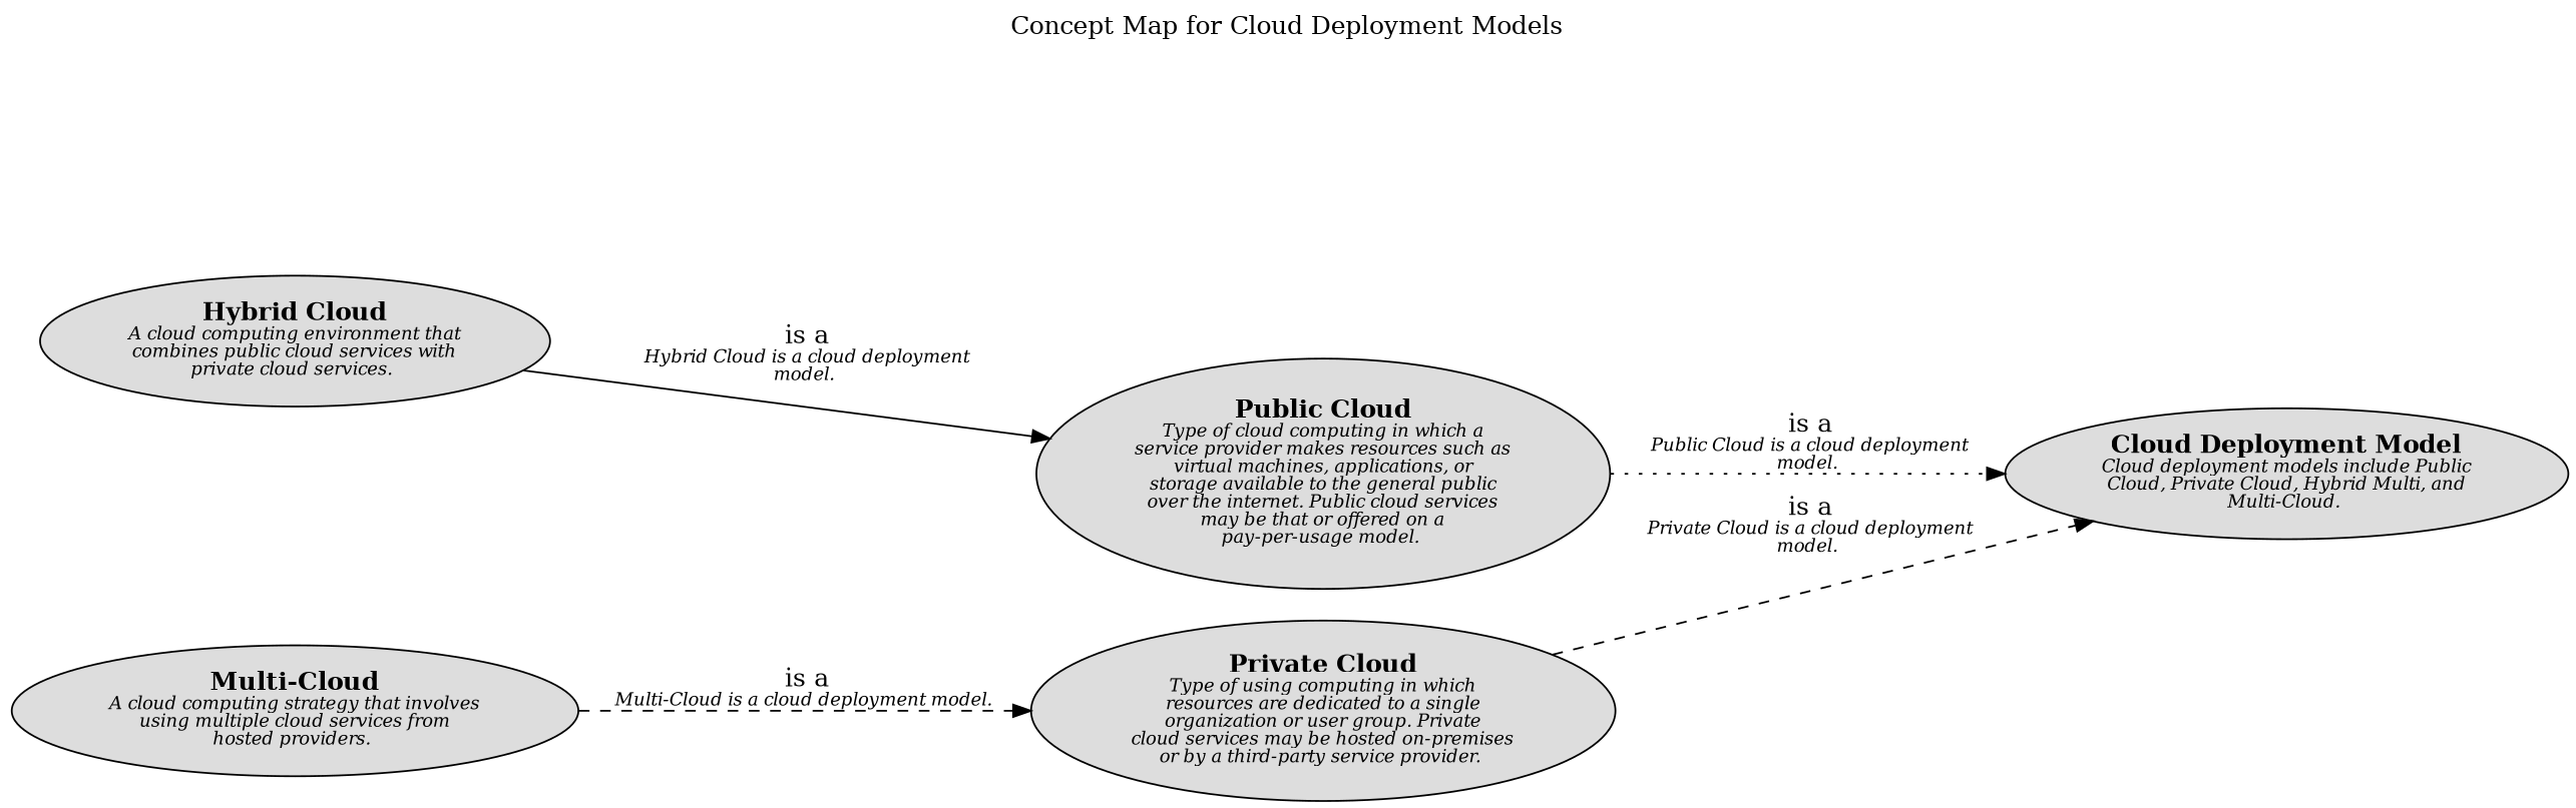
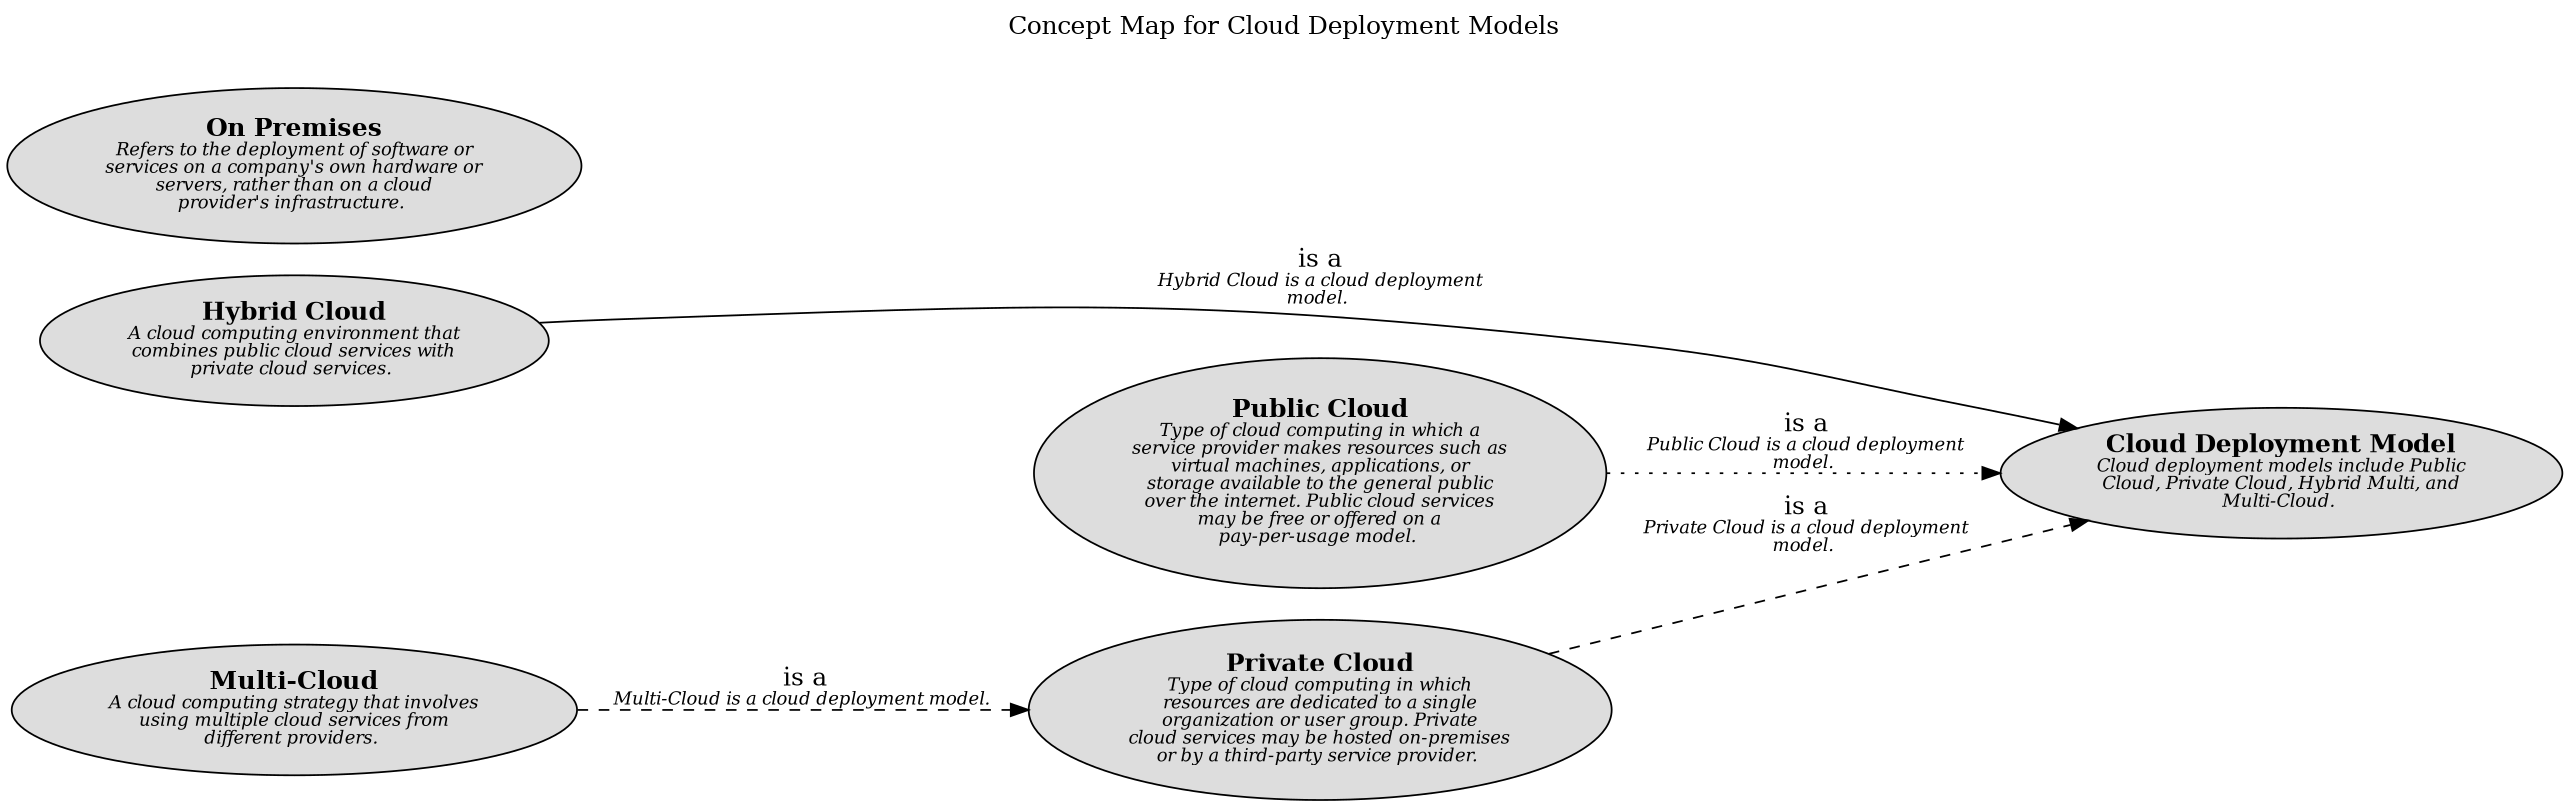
  digraph {
    label="Concept Map for Cloud Deployment Models"
    labelloc=t
    rankdir=LR
    node [fillcolor="#dddddd" shape=ellipse style=filled]
    edge [style=dashed]
    n1 [label=<<B>Hybrid Cloud</B><BR/><FONT POINT-SIZE="10"><I>A cloud computing environment that<BR/>combines public cloud services with<BR/>private cloud services. </I></FONT>>]
    n2 [label=<<B>Cloud Deployment Model</B><BR/><FONT POINT-SIZE="10"><I>Cloud deployment models include Public<BR/>Cloud, Private Cloud, Hybrid Multi, and<BR/>Multi-Cloud. </I></FONT>>]
-   n3 [label=<<B>Private Cloud</B><BR/><FONT POINT-SIZE="10"><I>Type of using computing in which<BR/>resources are dedicated to a single<BR/>organization or user group. Private<BR/>cloud services may be hosted on-premises<BR/>or by a third-party service provider. </I></FONT>>]
-   n5 [label=<<B>Public Cloud</B><BR/><FONT POINT-SIZE="10"><I>Type of cloud computing in which a<BR/>service provider makes resources such as<BR/>virtual machines, applications, or<BR/>storage available to the general public<BR/>over the internet. Public cloud services<BR/>may be that or offered on a<BR/>pay-per-usage model. </I></FONT>>]
-   n6 [label=<<B>Multi-Cloud</B><BR/><FONT POINT-SIZE="10"><I>A cloud computing strategy that involves<BR/>using multiple cloud services from<BR/>hosted providers. </I></FONT>>]
-   n1 -> n5 [label=<is a<BR/><FONT POINT-SIZE="10"><I>Hybrid Cloud is a cloud deployment<BR/>model. </I></FONT>> style=solid]
+   n3 [label=<<B>Private Cloud</B><BR/><FONT POINT-SIZE="10"><I>Type of cloud computing in which<BR/>resources are dedicated to a single<BR/>organization or user group. Private<BR/>cloud services may be hosted on-premises<BR/>or by a third-party service provider. </I></FONT>>]
+   n4 [label=<<B>On Premises</B><BR/><FONT POINT-SIZE="10"><I>Refers to the deployment of software or<BR/>services on a company&apos;s own hardware or<BR/>servers, rather than on a cloud<BR/>provider&apos;s infrastructure. </I></FONT>>]
+   n5 [label=<<B>Public Cloud</B><BR/><FONT POINT-SIZE="10"><I>Type of cloud computing in which a<BR/>service provider makes resources such as<BR/>virtual machines, applications, or<BR/>storage available to the general public<BR/>over the internet. Public cloud services<BR/>may be free or offered on a<BR/>pay-per-usage model. </I></FONT>>]
+   n6 [label=<<B>Multi-Cloud</B><BR/><FONT POINT-SIZE="10"><I>A cloud computing strategy that involves<BR/>using multiple cloud services from<BR/>different providers. </I></FONT>>]
+   n1 -> n2 [label=<is a<BR/><FONT POINT-SIZE="10"><I>Hybrid Cloud is a cloud deployment<BR/>model. </I></FONT>> style=solid]
    n3 -> n2 [label=<is a<BR/><FONT POINT-SIZE="10"><I>Private Cloud is a cloud deployment<BR/>model. </I></FONT>>]
    n5 -> n2 [label=<is a<BR/><FONT POINT-SIZE="10"><I>Public Cloud is a cloud deployment<BR/>model. </I></FONT>> style=dotted]
    n6 -> n3 [label=<is a<BR/><FONT POINT-SIZE="10"><I>Multi-Cloud is a cloud deployment model. </I></FONT>>]
  }
